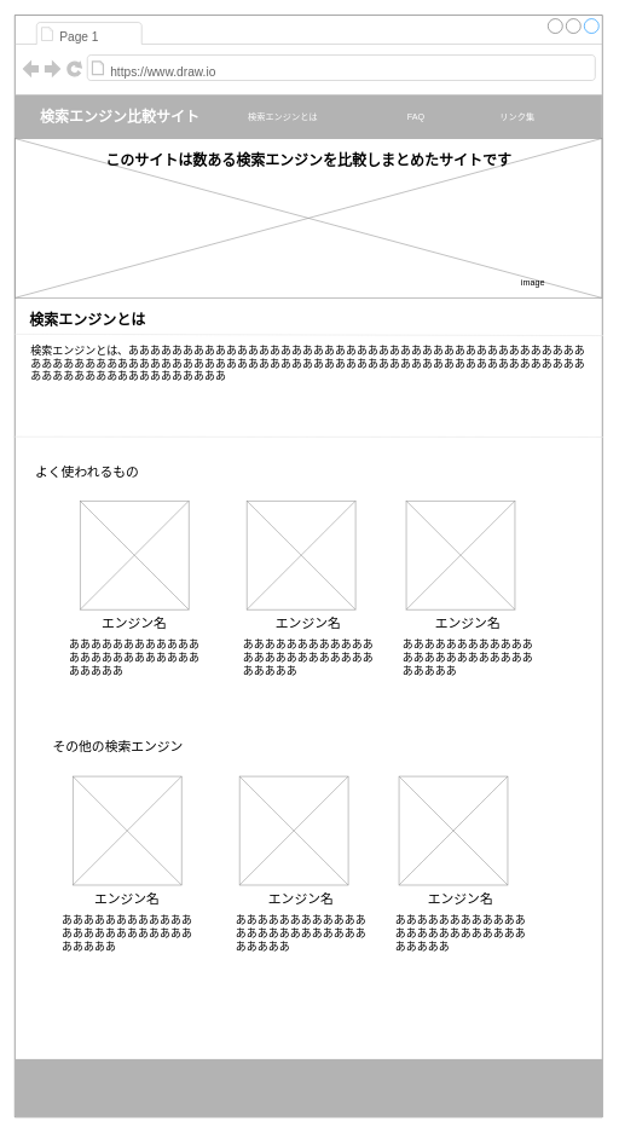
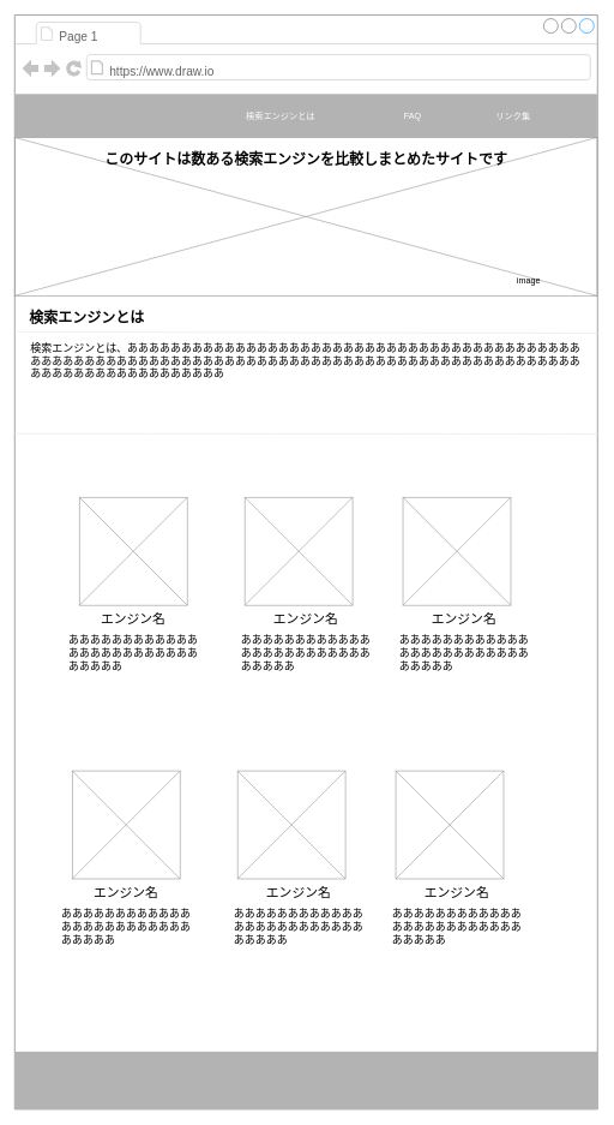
  <mxCell id="0" />
  <mxCell id="1" parent="0" />
  <mxCell id="2" value="" style="strokeWidth=1;shadow=0;dashed=0;align=center;html=1;shape=mxgraph.mockup.containers.browserWindow;rSize=0;strokeColor=#666666;strokeColor2=#008cff;strokeColor3=#c4c4c4;mainText=,;recursiveResize=0;" vertex="1" parent="1"><mxGeometry x="20" y="20" width="810.62" height="1520" as="geometry" /></mxCell>
  <mxCell id="3" value="Page 1" style="strokeWidth=1;shadow=0;dashed=0;align=center;html=1;shape=mxgraph.mockup.containers.anchor;fontSize=17;fontColor=#666666;align=left;" vertex="1" parent="2"><mxGeometry x="60" y="12" width="110" height="40" as="geometry" /></mxCell>
  <mxCell id="4" value="https://www.draw.io" style="strokeWidth=1;shadow=0;dashed=0;align=center;html=1;shape=mxgraph.mockup.containers.anchor;rSize=0;fontSize=17;fontColor=#666666;align=left;" vertex="1" parent="2"><mxGeometry x="130" y="60" width="250" height="40" as="geometry" /></mxCell>
  <mxCell id="5" value="" style="rounded=0;whiteSpace=wrap;html=1;fillColor=#B3B3B3;strokeColor=none;fontColor=#333333;textOpacity=80;" vertex="1" parent="2"><mxGeometry y="110" width="810" height="60" as="geometry" /></mxCell>
- <mxCell id="6" value="検索エンジン比較サイト" style="text;html=1;strokeColor=none;fillColor=none;align=center;verticalAlign=middle;whiteSpace=wrap;rounded=0;fontSize=20;fontStyle=1;fontColor=#FFFFFF;spacingLeft=30;spacingRight=30;" vertex="1" parent="2"><mxGeometry y="130" width="290" height="20" as="geometry" /></mxCell>
  <mxCell id="7" value="検索エンジンとは" style="text;html=1;strokeColor=none;fillColor=none;align=center;verticalAlign=middle;whiteSpace=wrap;rounded=0;fontSize=12;fontColor=#FFFFFF;spacingLeft=20;spacingRight=20;" vertex="1" parent="2"><mxGeometry x="300" y="130" width="140" height="20" as="geometry" /></mxCell>
  <mxCell id="8" value="FAQ" style="text;html=1;strokeColor=none;fillColor=none;align=center;verticalAlign=middle;whiteSpace=wrap;rounded=0;fontSize=12;fontColor=#FFFFFF;spacingLeft=20;spacingRight=20;" vertex="1" parent="2"><mxGeometry x="520" y="130" width="67" height="20" as="geometry" /></mxCell>
  <mxCell id="9" value="リンク集" style="text;html=1;strokeColor=none;fillColor=none;align=center;verticalAlign=middle;whiteSpace=wrap;rounded=0;fontSize=12;fontColor=#FFFFFF;spacingLeft=20;spacingRight=20;" vertex="1" parent="2"><mxGeometry x="647" y="130" width="93" height="20" as="geometry" /></mxCell>
  <mxCell id="10" value="" style="verticalLabelPosition=bottom;shadow=0;dashed=0;align=center;html=1;verticalAlign=top;strokeWidth=1;shape=mxgraph.mockup.graphics.simpleIcon;strokeColor=#999999;fillColor=none;fontSize=12;fontColor=#FFFFFF;" vertex="1" parent="2"><mxGeometry y="170" width="810" height="220" as="geometry" /></mxCell>
  <mxCell id="11" value="&lt;font color=&quot;#000000&quot;&gt;image&lt;/font&gt;" style="text;html=1;strokeColor=none;fillColor=none;align=center;verticalAlign=middle;whiteSpace=wrap;rounded=0;fontSize=12;fontColor=#FFFFFF;" vertex="1" parent="2"><mxGeometry x="695" y="360" width="40" height="20" as="geometry" /></mxCell>
  <mxCell id="12" value="&lt;font color=&quot;#000000&quot; style=&quot;font-size: 20px;&quot;&gt;このサイトは数ある検索エンジンを比較しまとめたサイトです&lt;/font&gt;" style="text;html=1;strokeColor=none;fillColor=none;align=center;verticalAlign=middle;whiteSpace=wrap;rounded=0;fontSize=20;fontColor=#FFFFFF;strokeWidth=1;perimeterSpacing=0;fontStyle=1" vertex="1" parent="2"><mxGeometry x="102.5" y="190" width="605" height="20" as="geometry" /></mxCell>
  <mxCell id="13" value="検索エンジンとは" style="text;strokeColor=none;fillColor=none;html=1;fontSize=20;fontStyle=1;verticalAlign=middle;align=center;spacingLeft=20;" vertex="1" parent="2"><mxGeometry y="400" width="180" height="40" as="geometry" /></mxCell>
  <mxCell id="14" value="検索エンジンとは、あああああああああああああああああああああああああああああああああああああああああああああああああああああああああああああああああああああああああああああああああああああああああああああああああああああああああああああああ" style="text;html=1;strokeColor=none;fillColor=none;align=left;verticalAlign=middle;whiteSpace=wrap;rounded=0;fontSize=15;fontColor=#000000;spacingLeft=20;spacingRight=20;" vertex="1" parent="2"><mxGeometry y="440" width="810" height="80" as="geometry" /></mxCell>
  <mxCell id="15" value="" style="endArrow=none;html=1;fontSize=20;fontColor=#FFFFFF;exitX=-0.004;exitY=0.446;exitDx=0;exitDy=0;exitPerimeter=0;strokeColor=#E6E6E6;" edge="1" parent="2"><mxGeometry width="50" height="50" relative="1" as="geometry"><mxPoint x="-2.62" y="581.54" as="sourcePoint" /><mxPoint x="812.62" y="582" as="targetPoint" /></mxGeometry></mxCell>
  <mxCell id="16" value="" style="verticalLabelPosition=bottom;shadow=0;dashed=0;align=center;html=1;verticalAlign=top;strokeWidth=1;shape=mxgraph.mockup.graphics.simpleIcon;strokeColor=#999999;fillColor=none;fontSize=15;fontColor=#000000;" vertex="1" parent="2"><mxGeometry x="90" y="670" width="150" height="150" as="geometry" /></mxCell>
- <mxCell id="17" value="よく使われるもの" style="text;html=1;strokeColor=none;fillColor=none;align=center;verticalAlign=middle;whiteSpace=wrap;rounded=0;fontSize=18;fontColor=#000000;fontStyle=0" vertex="1" parent="2"><mxGeometry x="10" y="620" width="180" height="20" as="geometry" /></mxCell>
  <mxCell id="18" value="" style="verticalLabelPosition=bottom;shadow=0;dashed=0;align=center;html=1;verticalAlign=top;strokeWidth=1;shape=mxgraph.mockup.graphics.simpleIcon;strokeColor=#999999;fillColor=none;fontSize=15;fontColor=#000000;" vertex="1" parent="2"><mxGeometry x="540" y="670" width="150" height="150" as="geometry" /></mxCell>
  <mxCell id="19" value="" style="verticalLabelPosition=bottom;shadow=0;dashed=0;align=center;html=1;verticalAlign=top;strokeWidth=1;shape=mxgraph.mockup.graphics.simpleIcon;strokeColor=#999999;fillColor=none;fontSize=15;fontColor=#000000;" vertex="1" parent="2"><mxGeometry x="320" y="670" width="150" height="150" as="geometry" /></mxCell>
  <mxCell id="20" value="エンジン名" style="text;html=1;strokeColor=none;fillColor=none;align=center;verticalAlign=middle;whiteSpace=wrap;rounded=0;fontSize=18;fontColor=#000000;fontStyle=0" vertex="1" parent="2"><mxGeometry x="115" y="830" width="100" height="20" as="geometry" /></mxCell>
  <mxCell id="21" value="&lt;h1 style=&quot;font-size: 15px&quot;&gt;&lt;span style=&quot;font-weight: normal&quot;&gt;あああああああああああああああああああああああああああああ&lt;/span&gt;&lt;br&gt;&lt;/h1&gt;" style="text;html=1;strokeColor=none;fillColor=none;spacing=5;spacingTop=-20;whiteSpace=wrap;overflow=hidden;rounded=0;fontSize=15;fontColor=#000000;align=left;fontStyle=0" vertex="1" parent="2"><mxGeometry x="70" y="860" width="190" height="120" as="geometry" /></mxCell>
  <mxCell id="22" value="エンジン名" style="text;html=1;strokeColor=none;fillColor=none;align=center;verticalAlign=middle;whiteSpace=wrap;rounded=0;fontSize=18;fontColor=#000000;fontStyle=0" vertex="1" parent="2"><mxGeometry x="355" y="830" width="100" height="20" as="geometry" /></mxCell>
  <mxCell id="23" value="&lt;h1 style=&quot;font-size: 15px&quot;&gt;&lt;span style=&quot;font-weight: normal&quot;&gt;あああああああああああああああああああああああああああああ&lt;/span&gt;&lt;br&gt;&lt;/h1&gt;" style="text;html=1;strokeColor=none;fillColor=none;spacing=5;spacingTop=-20;whiteSpace=wrap;overflow=hidden;rounded=0;fontSize=15;fontColor=#000000;align=left;fontStyle=0" vertex="1" parent="2"><mxGeometry x="310" y="860" width="190" height="120" as="geometry" /></mxCell>
  <mxCell id="24" value="エンジン名" style="text;html=1;strokeColor=none;fillColor=none;align=center;verticalAlign=middle;whiteSpace=wrap;rounded=0;fontSize=18;fontColor=#000000;fontStyle=0" vertex="1" parent="2"><mxGeometry x="575" y="830" width="100" height="20" as="geometry" /></mxCell>
  <mxCell id="25" value="&lt;h1 style=&quot;font-size: 15px&quot;&gt;&lt;span style=&quot;font-weight: normal&quot;&gt;あああああああああああああああああああああああああああああ&lt;/span&gt;&lt;br&gt;&lt;/h1&gt;" style="text;html=1;strokeColor=none;fillColor=none;spacing=5;spacingTop=-20;whiteSpace=wrap;overflow=hidden;rounded=0;fontSize=15;fontColor=#000000;align=left;fontStyle=0" vertex="1" parent="2"><mxGeometry x="530" y="860" width="190" height="120" as="geometry" /></mxCell>
- <mxCell id="26" value="その他の検索エンジン" style="text;html=1;strokeColor=none;fillColor=none;align=center;verticalAlign=middle;whiteSpace=wrap;rounded=0;fontSize=18;fontColor=#000000;fontStyle=0" vertex="1" parent="2"><mxGeometry x="25" y="1000" width="235" height="20" as="geometry" /></mxCell>
  <mxCell id="27" value="" style="verticalLabelPosition=bottom;shadow=0;dashed=0;align=center;html=1;verticalAlign=top;strokeWidth=1;shape=mxgraph.mockup.graphics.simpleIcon;strokeColor=#999999;fillColor=none;fontSize=15;fontColor=#000000;" vertex="1" parent="2"><mxGeometry x="80" y="1050" width="150" height="150" as="geometry" /></mxCell>
  <mxCell id="28" value="" style="verticalLabelPosition=bottom;shadow=0;dashed=0;align=center;html=1;verticalAlign=top;strokeWidth=1;shape=mxgraph.mockup.graphics.simpleIcon;strokeColor=#999999;fillColor=none;fontSize=15;fontColor=#000000;" vertex="1" parent="2"><mxGeometry x="530" y="1050" width="150" height="150" as="geometry" /></mxCell>
  <mxCell id="29" value="" style="verticalLabelPosition=bottom;shadow=0;dashed=0;align=center;html=1;verticalAlign=top;strokeWidth=1;shape=mxgraph.mockup.graphics.simpleIcon;strokeColor=#999999;fillColor=none;fontSize=15;fontColor=#000000;" vertex="1" parent="2"><mxGeometry x="310" y="1050" width="150" height="150" as="geometry" /></mxCell>
  <mxCell id="30" value="エンジン名" style="text;html=1;strokeColor=none;fillColor=none;align=center;verticalAlign=middle;whiteSpace=wrap;rounded=0;fontSize=18;fontColor=#000000;fontStyle=0" vertex="1" parent="2"><mxGeometry x="105" y="1210" width="100" height="20" as="geometry" /></mxCell>
  <mxCell id="31" value="&lt;h1 style=&quot;font-size: 15px&quot;&gt;&lt;span style=&quot;font-weight: normal&quot;&gt;あああああああああああああああああああああああああああああ&lt;/span&gt;&lt;br&gt;&lt;/h1&gt;" style="text;html=1;strokeColor=none;fillColor=none;spacing=5;spacingTop=-20;whiteSpace=wrap;overflow=hidden;rounded=0;fontSize=15;fontColor=#000000;align=left;fontStyle=0" vertex="1" parent="2"><mxGeometry x="60" y="1240" width="190" height="120" as="geometry" /></mxCell>
  <mxCell id="32" value="エンジン名" style="text;html=1;strokeColor=none;fillColor=none;align=center;verticalAlign=middle;whiteSpace=wrap;rounded=0;fontSize=18;fontColor=#000000;fontStyle=0" vertex="1" parent="2"><mxGeometry x="345" y="1210" width="100" height="20" as="geometry" /></mxCell>
  <mxCell id="33" value="&lt;h1 style=&quot;font-size: 15px&quot;&gt;&lt;span style=&quot;font-weight: normal&quot;&gt;あああああああああああああああああああああああああああああ&lt;/span&gt;&lt;br&gt;&lt;/h1&gt;" style="text;html=1;strokeColor=none;fillColor=none;spacing=5;spacingTop=-20;whiteSpace=wrap;overflow=hidden;rounded=0;fontSize=15;fontColor=#000000;align=left;fontStyle=0" vertex="1" parent="2"><mxGeometry x="300" y="1240" width="190" height="120" as="geometry" /></mxCell>
  <mxCell id="34" value="エンジン名" style="text;html=1;strokeColor=none;fillColor=none;align=center;verticalAlign=middle;whiteSpace=wrap;rounded=0;fontSize=18;fontColor=#000000;fontStyle=0" vertex="1" parent="2"><mxGeometry x="565" y="1210" width="100" height="20" as="geometry" /></mxCell>
  <mxCell id="35" value="&lt;h1 style=&quot;font-size: 15px&quot;&gt;&lt;span style=&quot;font-weight: normal&quot;&gt;あああああああああああああああああああああああああああああ&lt;/span&gt;&lt;br&gt;&lt;/h1&gt;" style="text;html=1;strokeColor=none;fillColor=none;spacing=5;spacingTop=-20;whiteSpace=wrap;overflow=hidden;rounded=0;fontSize=15;fontColor=#000000;align=left;fontStyle=0" vertex="1" parent="2"><mxGeometry x="520" y="1240" width="190" height="120" as="geometry" /></mxCell>
  <mxCell id="36" value="" style="rounded=0;whiteSpace=wrap;html=1;fillColor=#B3B3B3;strokeColor=none;fontColor=#333333;textOpacity=80;" vertex="1" parent="2"><mxGeometry x="0.62" y="1440" width="810" height="80" as="geometry" /></mxCell>
  <mxCell id="37" value="" style="endArrow=none;html=1;fontSize=20;fontColor=#FFFFFF;exitX=0;exitY=0;exitDx=0;exitDy=0;strokeColor=#E6E6E6;" edge="1" parent="1" source="14"><mxGeometry width="50" height="50" relative="1" as="geometry"><mxPoint x="180" y="500" as="sourcePoint" /><mxPoint x="832" y="462" as="targetPoint" /></mxGeometry></mxCell>
